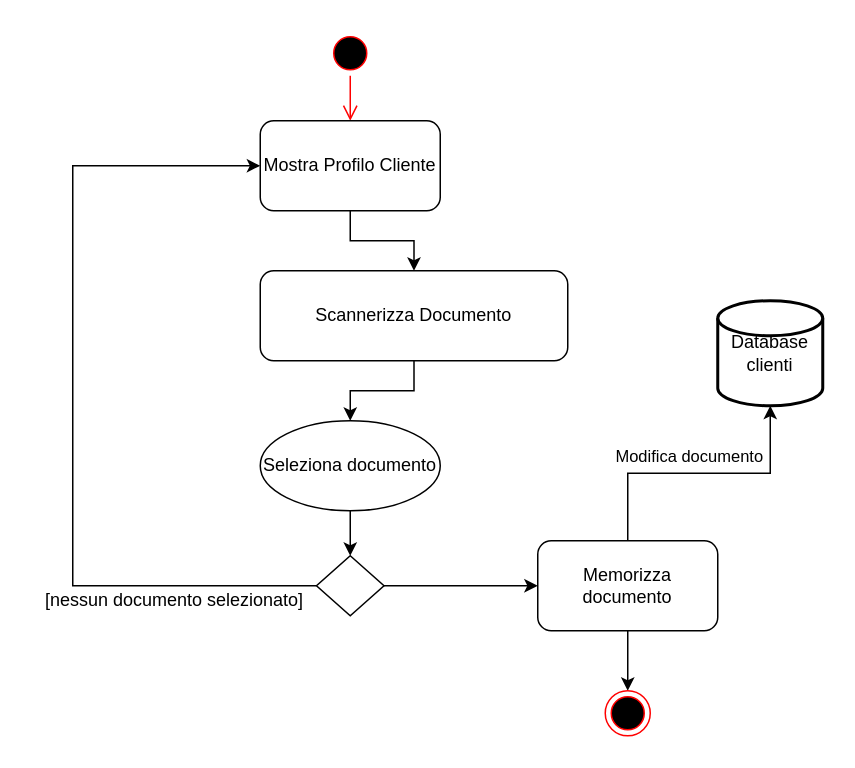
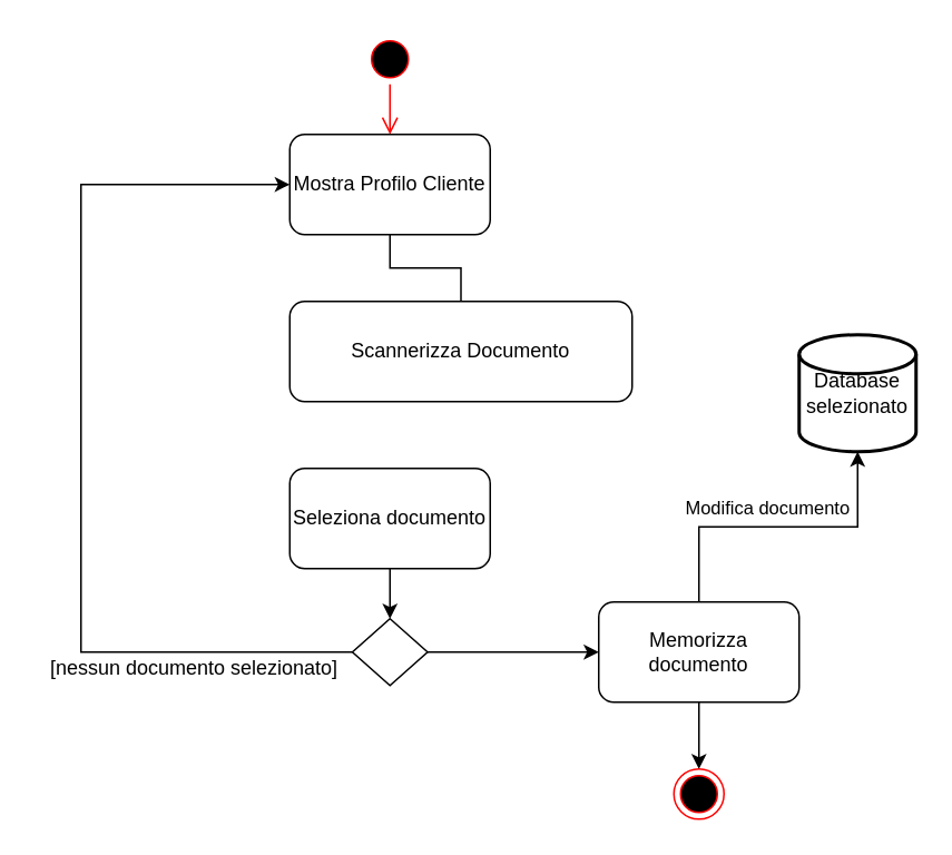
  <mxCell id="0" />
  <mxCell id="1" parent="0" />
  <mxCell id="2" value="" style="ellipse;html=1;shape=startState;fillColor=#000000;strokeColor=#ff0000;" parent="1" vertex="1"><mxGeometry x="218" y="20" width="30" height="30" as="geometry" /></mxCell>
  <mxCell id="3" value="" style="edgeStyle=orthogonalEdgeStyle;html=1;verticalAlign=bottom;endArrow=open;endSize=8;strokeColor=#ff0000;" parent="1" source="2" edge="1"><mxGeometry relative="1" as="geometry"><mxPoint x="233" y="80" as="targetPoint" /></mxGeometry></mxCell>
- <mxCell id="4" value="" style="edgeStyle=orthogonalEdgeStyle;rounded=0;orthogonalLoop=1;jettySize=auto;html=1;" parent="1" source="5" target="7" edge="1"><mxGeometry relative="1" as="geometry" /></mxCell>
+ <mxCell id="4" value="" style="edgeStyle=orthogonalEdgeStyle;rounded=0;orthogonalLoop=1;jettySize=auto;html=1;endArrow=none;" parent="1" source="5" target="7" edge="1"><mxGeometry relative="1" as="geometry" /></mxCell>
  <mxCell id="5" value="Mostra Profilo Cliente" style="rounded=1;whiteSpace=wrap;html=1;" parent="1" vertex="1"><mxGeometry x="173" y="80" width="120" height="60" as="geometry" /></mxCell>
- <mxCell id="6" value="" style="edgeStyle=orthogonalEdgeStyle;rounded=0;orthogonalLoop=1;jettySize=auto;html=1;" parent="1" source="7" target="9" edge="1"><mxGeometry relative="1" as="geometry" /></mxCell>
  <mxCell id="7" value="Scannerizza Documento" style="rounded=1;whiteSpace=wrap;html=1;" parent="1" vertex="1"><mxGeometry x="173" y="180" width="205" height="60" as="geometry" /></mxCell>
  <mxCell id="8" value="" style="edgeStyle=orthogonalEdgeStyle;rounded=0;orthogonalLoop=1;jettySize=auto;html=1;" parent="1" source="9" edge="1"><mxGeometry relative="1" as="geometry"><mxPoint x="233" y="370" as="targetPoint" /></mxGeometry></mxCell>
- <mxCell id="9" value="Seleziona documento" style="ellipse;whiteSpace=wrap;html=1;" parent="1" vertex="1"><mxGeometry x="173" y="280" width="120" height="60" as="geometry" /></mxCell>
+ <mxCell id="9" value="Seleziona documento" style="rounded=1;whiteSpace=wrap;html=1;" parent="1" vertex="1"><mxGeometry x="173" y="280" width="120" height="60" as="geometry" /></mxCell>
  <mxCell id="10" style="edgeStyle=orthogonalEdgeStyle;rounded=0;orthogonalLoop=1;jettySize=auto;html=1;entryX=0;entryY=0.5;entryDx=0;entryDy=0;" parent="1" source="12" target="5" edge="1"><mxGeometry relative="1" as="geometry"><Array as="points"><mxPoint x="48" y="390" /><mxPoint x="48" y="110" /></Array></mxGeometry></mxCell>
  <mxCell id="11" value="" style="edgeStyle=orthogonalEdgeStyle;rounded=0;orthogonalLoop=1;jettySize=auto;html=1;" parent="1" source="12" edge="1"><mxGeometry relative="1" as="geometry"><mxPoint x="358" y="390" as="targetPoint" /></mxGeometry></mxCell>
  <mxCell id="12" value="" style="rhombus;whiteSpace=wrap;html=1;" parent="1" vertex="1"><mxGeometry x="210.5" y="370" width="45" height="40" as="geometry" /></mxCell>
  <mxCell id="13" value="[nessun documento selezionato]" style="text;html=1;strokeColor=none;fillColor=none;align=center;verticalAlign=middle;whiteSpace=wrap;rounded=0;" parent="1" vertex="1"><mxGeometry x="20.5" y="390" width="190" height="20" as="geometry" /></mxCell>
  <mxCell id="14" value="" style="edgeStyle=orthogonalEdgeStyle;rounded=0;orthogonalLoop=1;jettySize=auto;html=1;" parent="1" source="17" edge="1"><mxGeometry relative="1" as="geometry"><mxPoint x="418" y="460" as="targetPoint" /></mxGeometry></mxCell>
  <mxCell id="15" style="edgeStyle=orthogonalEdgeStyle;rounded=0;orthogonalLoop=1;jettySize=auto;html=1;entryX=0.5;entryY=1;entryDx=0;entryDy=0;entryPerimeter=0;" edge="1" parent="1" source="17" target="19"><mxGeometry relative="1" as="geometry" /></mxCell>
  <mxCell id="16" value="Modifica documento" style="edgeLabel;html=1;align=center;verticalAlign=middle;resizable=0;points=[];" vertex="1" connectable="0" parent="15"><mxGeometry x="0.243" y="-1" relative="1" as="geometry"><mxPoint x="-30" y="-13" as="offset" /></mxGeometry></mxCell>
  <mxCell id="17" value="Memorizza documento" style="rounded=1;whiteSpace=wrap;html=1;" parent="1" vertex="1"><mxGeometry x="358" y="360" width="120" height="60" as="geometry" /></mxCell>
  <mxCell id="18" value="" style="ellipse;html=1;shape=endState;fillColor=#000000;strokeColor=#ff0000;" parent="1" vertex="1"><mxGeometry x="403" y="460" width="30" height="30" as="geometry" /></mxCell>
- <mxCell id="19" value="Database&lt;br&gt;clienti" style="strokeWidth=2;html=1;shape=mxgraph.flowchart.database;whiteSpace=wrap;" vertex="1" parent="1"><mxGeometry x="478" y="200" width="70" height="70" as="geometry" /></mxCell>
+ <mxCell id="19" value="Database&lt;br&gt;selezionato" style="strokeWidth=2;html=1;shape=mxgraph.flowchart.database;whiteSpace=wrap;" vertex="1" parent="1"><mxGeometry x="478" y="200" width="70" height="70" as="geometry" /></mxCell>
